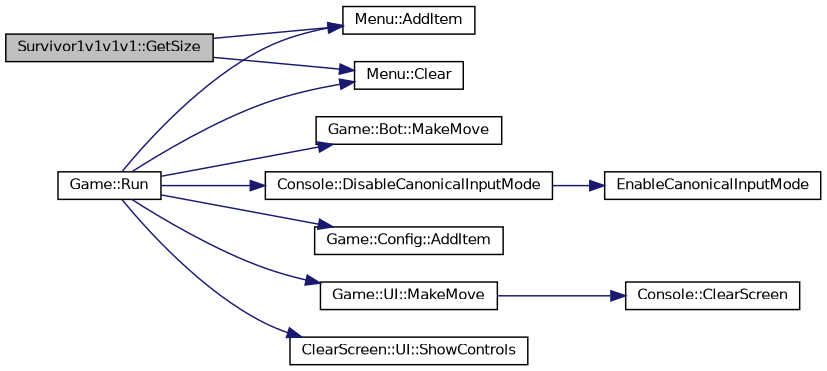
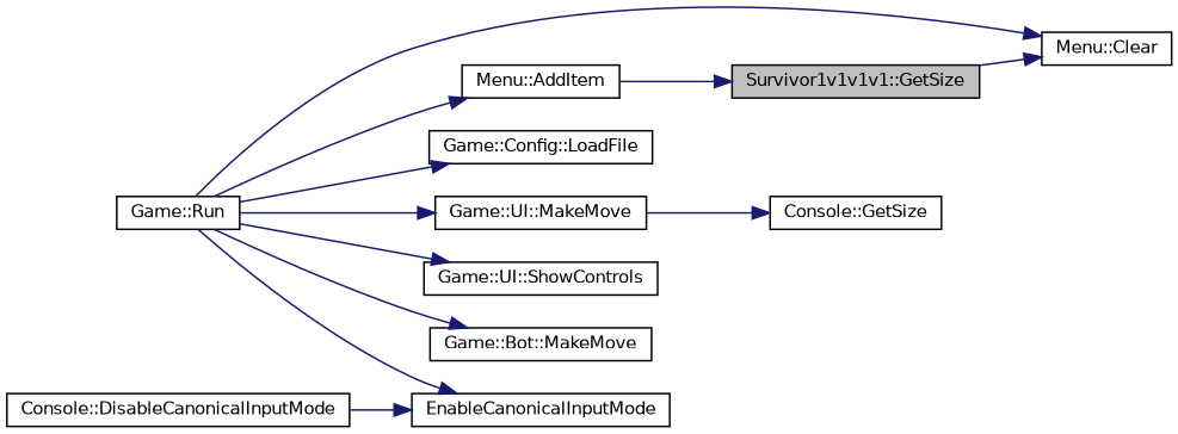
  digraph {
    rankdir=LR
    node [color=black fillcolor=white fontname=Helvetica fontsize=10 shape=record style=filled]
    edge [color=midnightblue fontname=Helvetica fontsize=10 labelfontname=Helvetica labelfontsize=10 style=solid]
    n1 [fillcolor=grey75 fontcolor=black height=0.2 label="Survivor1v1v1v1::GetSize" width=0.4]
    n2 [height=0.2 label="Menu::Clear" width=0.4]
    n3 [height=0.2 label="Menu::AddItem" width=0.4]
    n4 [height=0.2 label="Game::Run" width=0.4]
    n5 [height=0.2 label="Console::DisableCanonicalInputMode" width=0.4]
-   n6 [height=0.2 label="Game::Config::AddItem" width=0.4]
+   n6 [height=0.2 label="Game::Config::LoadFile" width=0.4]
    n7 [height=0.2 label="Game::UI::MakeMove" width=0.4]
-   n8 [height=0.2 label="ClearScreen::UI::ShowControls" width=0.4]
+   n8 [height=0.2 label="Game::UI::ShowControls" width=0.4]
    n9 [height=0.2 label="Game::Bot::MakeMove" width=0.4]
    n10 [height=0.2 label=EnableCanonicalInputMode width=0.4]
-   n11 [height=0.2 label="Console::ClearScreen" width=0.4]
+   n11 [height=0.2 label="Console::GetSize" width=0.4]
    n1 -> n2
-   n1 -> n3
+   n3 -> n1
    n4 -> n2
    n4 -> n3
-   n4 -> n5
+   n4 -> n10
    n4 -> n6
    n4 -> n7
    n4 -> n8
    n4 -> n9
    n5 -> n10
    n7 -> n11
  }
